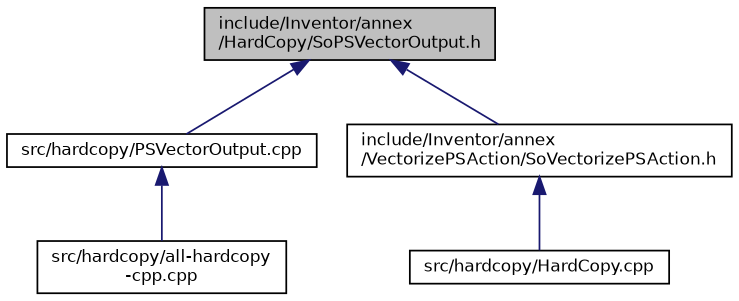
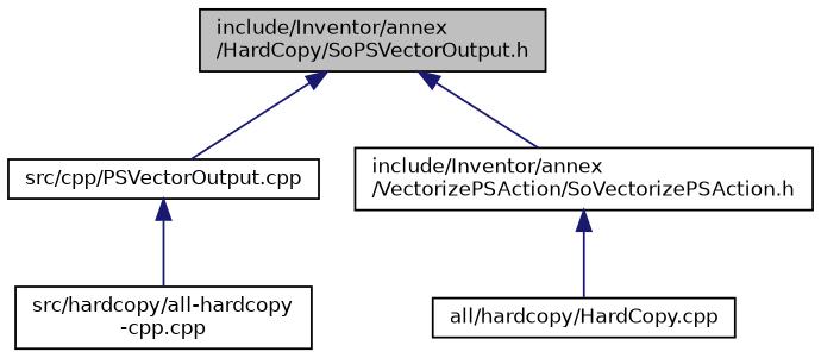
  digraph {
    node [color=black fillcolor=white fontname=Helvetica fontsize=10 shape=record style=filled]
    edge [color=midnightblue dir=back fontname=Helvetica fontsize=10 labelfontname=Helvetica labelfontsize=10 style=solid]
    n1 [fillcolor=grey75 fontcolor=black height=0.2 label="include/Inventor/annex\l/HardCopy/SoPSVectorOutput.h" width=0.4]
-   n2 [height=0.2 label="src/hardcopy/PSVectorOutput.cpp" width=0.4]
+   n2 [height=0.2 label="src/cpp/PSVectorOutput.cpp" width=0.4]
    n3 [height=0.2 label="include/Inventor/annex\l/VectorizePSAction/SoVectorizePSAction.h" width=0.4]
    n4 [height=0.2 label="src/hardcopy/all-hardcopy\l-cpp.cpp" width=0.4]
-   n5 [height=0.2 label="src/hardcopy/HardCopy.cpp" width=0.4]
+   n5 [height=0.2 label="all/hardcopy/HardCopy.cpp" width=0.4]
    n1 -> n2
    n1 -> n3
    n2 -> n4
    n3 -> n5
  }
